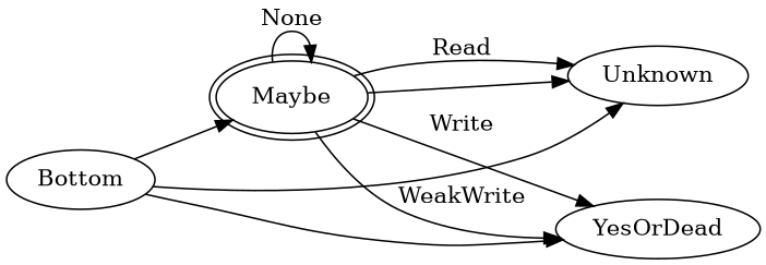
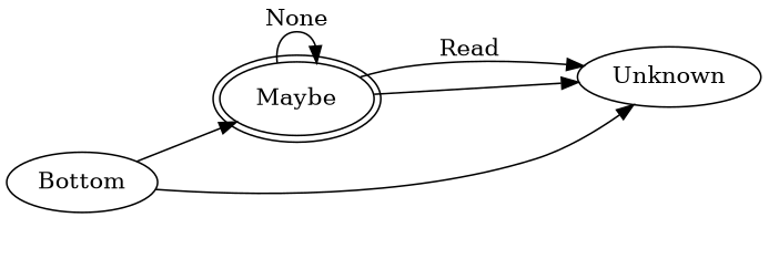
  digraph {
    rankdir=LR
    Maybe [peripheries=2]
-   YesOrDead
    Unknown
    Bottom
    Maybe -> Maybe [label=None]
-   Maybe -> YesOrDead [label=Write]
-   Maybe -> YesOrDead [label=WeakWrite]
    Maybe -> Unknown
    Maybe -> Unknown [label=Read]
    Bottom -> Maybe
-   Bottom -> YesOrDead
    Bottom -> Unknown
  }
